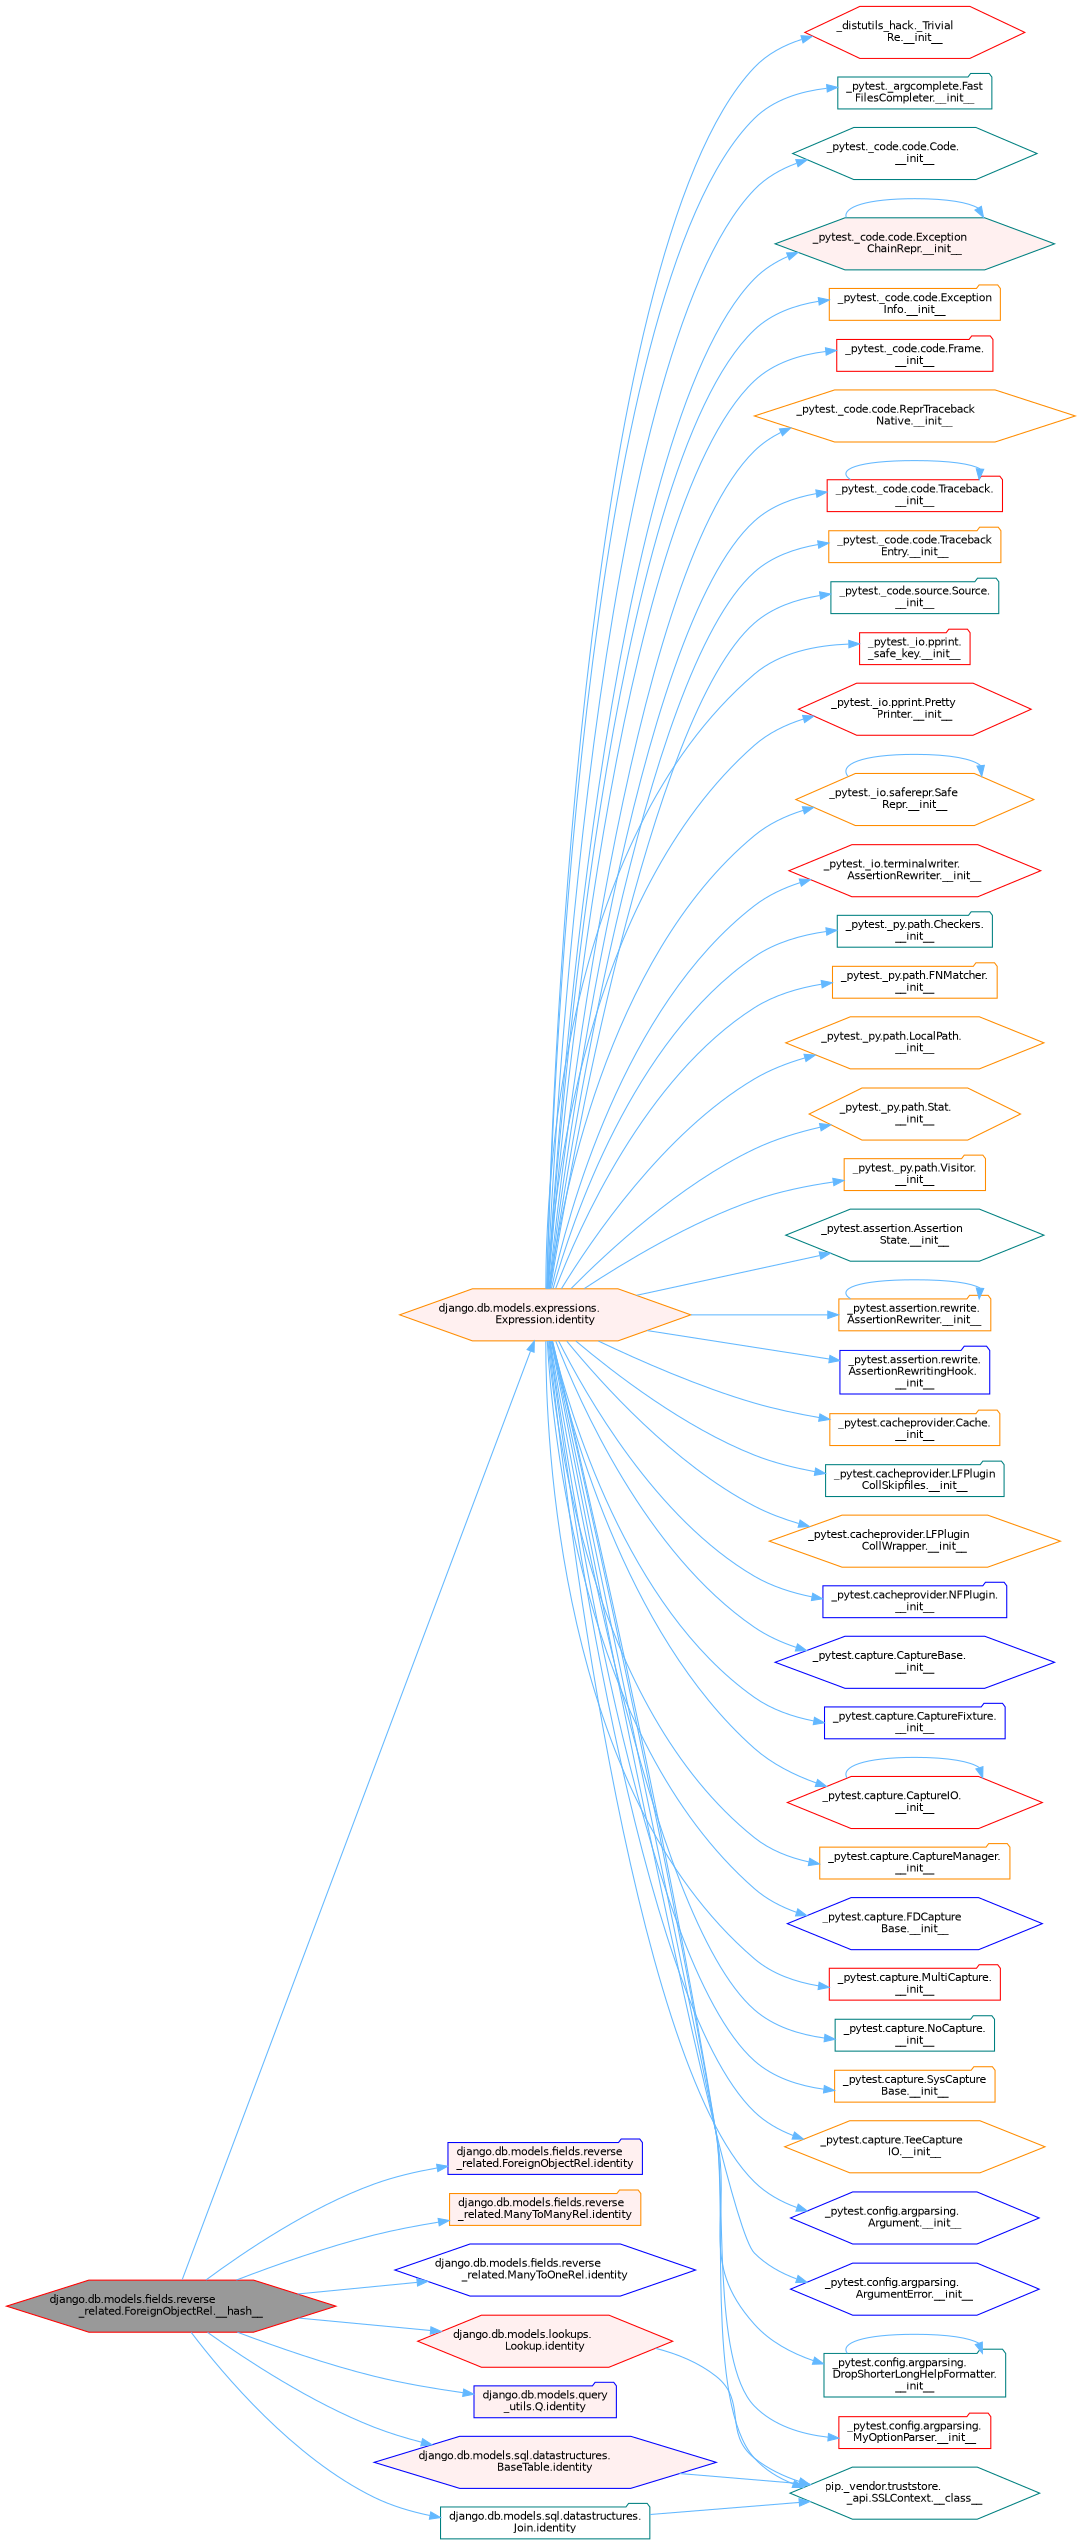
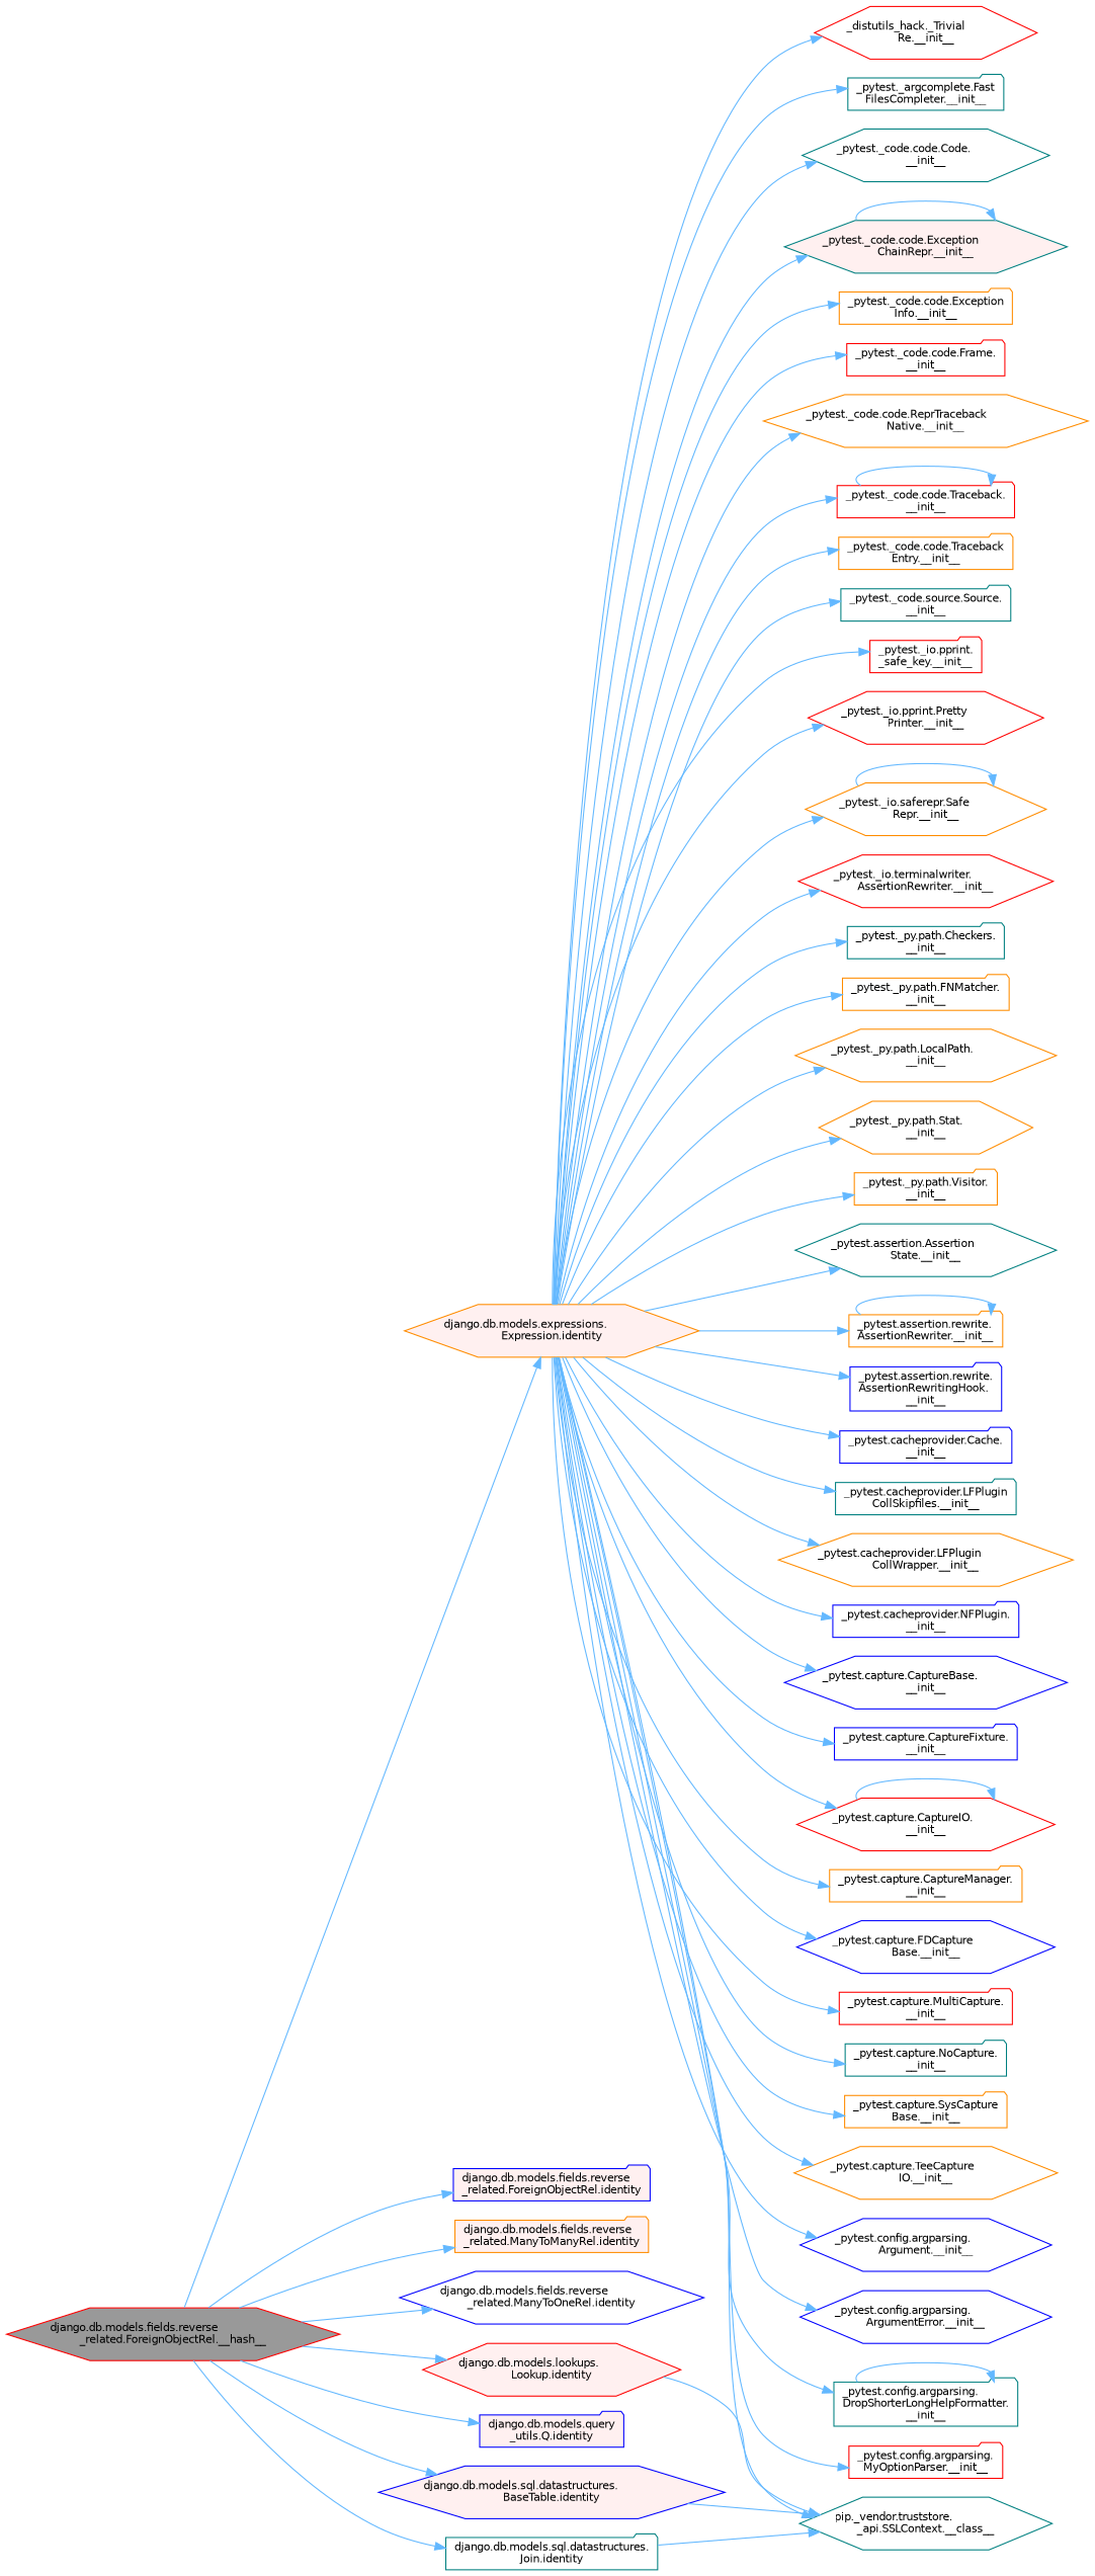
  digraph {
    rankdir=LR
    node [color=darkorange fillcolor=white fontname=Helvetica fontsize=10 shape=folder style=filled]
    edge [color=steelblue1 fontname=Helvetica fontsize=10 labelfontname=Helvetica labelfontsize=10 style=solid]
    n1 [color=red fillcolor=grey60 fontcolor=black height=0.2 label="django.db.models.fields.reverse\l_related.ForeignObjectRel.__hash__" shape=hexagon width=0.4]
    n2 [fillcolor="#FFF0F0" height=0.2 label="django.db.models.expressions.\lExpression.identity" shape=hexagon width=0.4]
    n3 [color=blue fillcolor="#FFF0F0" height=0.2 label="django.db.models.fields.reverse\l_related.ForeignObjectRel.identity" width=0.4]
    n4 [fillcolor="#FFF0F0" height=0.2 label="django.db.models.fields.reverse\l_related.ManyToManyRel.identity" width=0.4]
    n5 [color=blue height=0.2 label="django.db.models.fields.reverse\l_related.ManyToOneRel.identity" shape=hexagon width=0.4]
    n6 [color=red fillcolor="#FFF0F0" height=0.2 label="django.db.models.lookups.\lLookup.identity" shape=hexagon width=0.4]
    n7 [color=blue fillcolor="#FFF0F0" height=0.2 label="django.db.models.query\l_utils.Q.identity" width=0.4]
    n8 [color=blue fillcolor="#FFF0F0" height=0.2 label="django.db.models.sql.datastructures.\lBaseTable.identity" shape=hexagon width=0.4]
    n9 [color=teal height=0.2 label="django.db.models.sql.datastructures.\lJoin.identity" width=0.4]
    n10 [color=teal height=0.2 label="pip._vendor.truststore.\l_api.SSLContext.__class__" shape=hexagon width=0.4]
    n11 [color=red height=0.2 label="_distutils_hack._Trivial\lRe.__init__" shape=hexagon width=0.4]
    n12 [color=teal height=0.2 label="_pytest._argcomplete.Fast\lFilesCompleter.__init__" width=0.4]
    n13 [color=teal height=0.2 label="_pytest._code.code.Code.\l__init__" shape=hexagon width=0.4]
    n14 [color=teal fillcolor="#FFF0F0" height=0.2 label="_pytest._code.code.Exception\lChainRepr.__init__" shape=hexagon width=0.4]
    n15 [height=0.2 label="_pytest._code.code.Exception\lInfo.__init__" width=0.4]
    n16 [color=red height=0.2 label="_pytest._code.code.Frame.\l__init__" width=0.4]
    n17 [height=0.2 label="_pytest._code.code.ReprTraceback\lNative.__init__" shape=hexagon width=0.4]
    n18 [color=red height=0.2 label="_pytest._code.code.Traceback.\l__init__" width=0.4]
    n19 [height=0.2 label="_pytest._code.code.Traceback\lEntry.__init__" width=0.4]
    n20 [color=teal height=0.2 label="_pytest._code.source.Source.\l__init__" width=0.4]
    n21 [color=red height=0.2 label="_pytest._io.pprint.\l_safe_key.__init__" width=0.4]
    n22 [color=red height=0.2 label="_pytest._io.pprint.Pretty\lPrinter.__init__" shape=hexagon width=0.4]
    n23 [height=0.2 label="_pytest._io.saferepr.Safe\lRepr.__init__" shape=hexagon width=0.4]
    n24 [color=red height=0.2 label="_pytest._io.terminalwriter.\lAssertionRewriter.__init__" shape=hexagon width=0.4]
    n25 [color=teal height=0.2 label="_pytest._py.path.Checkers.\l__init__" width=0.4]
    n26 [height=0.2 label="_pytest._py.path.FNMatcher.\l__init__" width=0.4]
    n27 [height=0.2 label="_pytest._py.path.LocalPath.\l__init__" shape=hexagon width=0.4]
    n28 [height=0.2 label="_pytest._py.path.Stat.\l__init__" shape=hexagon width=0.4]
    n29 [height=0.2 label="_pytest._py.path.Visitor.\l__init__" width=0.4]
    n30 [color=teal height=0.2 label="_pytest.assertion.Assertion\lState.__init__" shape=hexagon width=0.4]
    n31 [height=0.2 label="_pytest.assertion.rewrite.\lAssertionRewriter.__init__" width=0.4]
    n32 [color=blue height=0.2 label="_pytest.assertion.rewrite.\lAssertionRewritingHook.\l__init__" width=0.4]
-   n33 [height=0.2 label="_pytest.cacheprovider.Cache.\l__init__" width=0.4]
+   n33 [color=blue height=0.2 label="_pytest.cacheprovider.Cache.\l__init__" width=0.4]
    n34 [color=teal height=0.2 label="_pytest.cacheprovider.LFPlugin\lCollSkipfiles.__init__" width=0.4]
    n35 [height=0.2 label="_pytest.cacheprovider.LFPlugin\lCollWrapper.__init__" shape=hexagon width=0.4]
    n36 [color=blue height=0.2 label="_pytest.cacheprovider.NFPlugin.\l__init__" width=0.4]
    n37 [color=blue height=0.2 label="_pytest.capture.CaptureBase.\l__init__" shape=hexagon width=0.4]
    n38 [color=blue height=0.2 label="_pytest.capture.CaptureFixture.\l__init__" width=0.4]
    n39 [color=red height=0.2 label="_pytest.capture.CaptureIO.\l__init__" shape=hexagon width=0.4]
    n40 [height=0.2 label="_pytest.capture.CaptureManager.\l__init__" width=0.4]
    n41 [color=blue height=0.2 label="_pytest.capture.FDCapture\lBase.__init__" shape=hexagon width=0.4]
    n42 [color=red height=0.2 label="_pytest.capture.MultiCapture.\l__init__" width=0.4]
    n43 [color=teal height=0.2 label="_pytest.capture.NoCapture.\l__init__" width=0.4]
    n44 [height=0.2 label="_pytest.capture.SysCapture\lBase.__init__" width=0.4]
    n45 [height=0.2 label="_pytest.capture.TeeCapture\lIO.__init__" shape=hexagon width=0.4]
    n46 [color=blue height=0.2 label="_pytest.config.argparsing.\lArgument.__init__" shape=hexagon width=0.4]
    n47 [color=blue height=0.2 label="_pytest.config.argparsing.\lArgumentError.__init__" shape=hexagon width=0.4]
    n48 [color=teal height=0.2 label="_pytest.config.argparsing.\lDropShorterLongHelpFormatter.\l__init__" width=0.4]
    n49 [color=red height=0.2 label="_pytest.config.argparsing.\lMyOptionParser.__init__" width=0.4]
    n1 -> n2
    n1 -> n3
    n1 -> n4
    n1 -> n5
    n1 -> n6
    n1 -> n7
    n1 -> n8
    n1 -> n9
    n2 -> n10
    n2 -> n11
    n2 -> n12
    n2 -> n13
    n2 -> n14
    n2 -> n15
    n2 -> n16
    n2 -> n17
    n2 -> n18
    n2 -> n19
    n2 -> n20
    n2 -> n21
    n2 -> n22
    n2 -> n23
    n2 -> n24
    n2 -> n25
    n2 -> n26
    n2 -> n27
    n2 -> n28
    n2 -> n29
    n2 -> n30
    n2 -> n31
    n2 -> n32
    n2 -> n33
    n2 -> n34
    n2 -> n35
    n2 -> n36
    n2 -> n37
    n2 -> n38
    n2 -> n39
    n2 -> n40
    n2 -> n41
    n2 -> n42
    n2 -> n43
    n2 -> n44
    n2 -> n45
    n2 -> n46
    n2 -> n47
    n2 -> n48
    n2 -> n49
    n6 -> n10
    n8 -> n10
    n9 -> n10
    n14 -> n14
    n18 -> n18
    n23 -> n23
    n31 -> n31
    n39 -> n39
    n48 -> n48
  }
